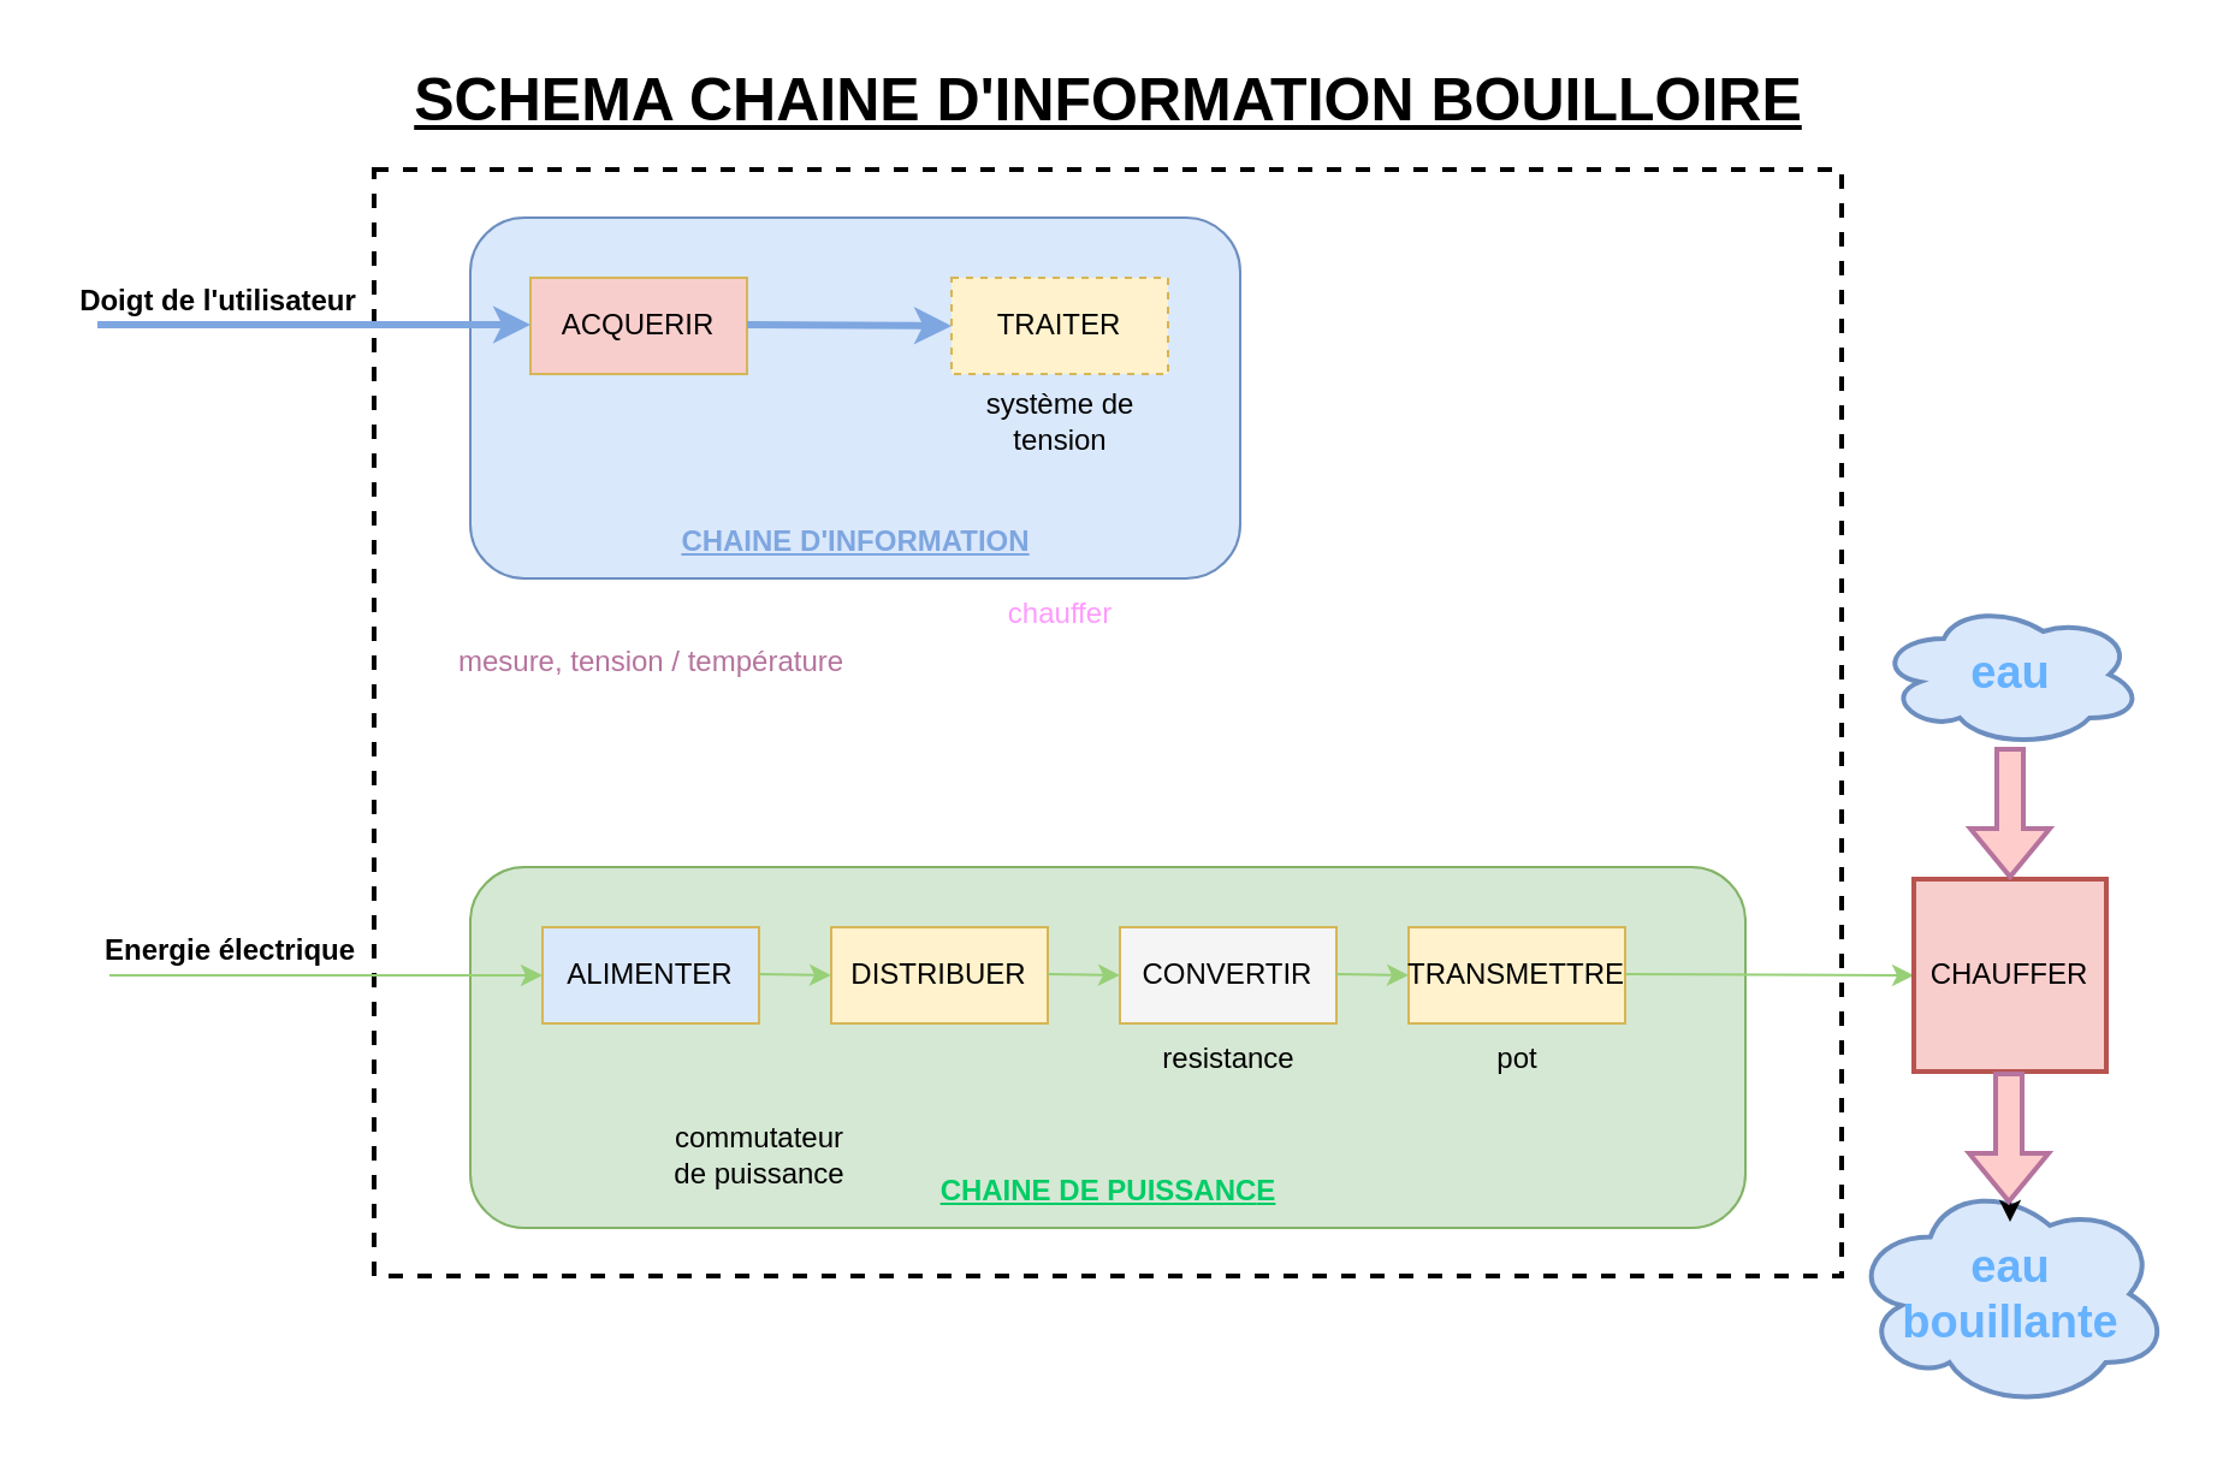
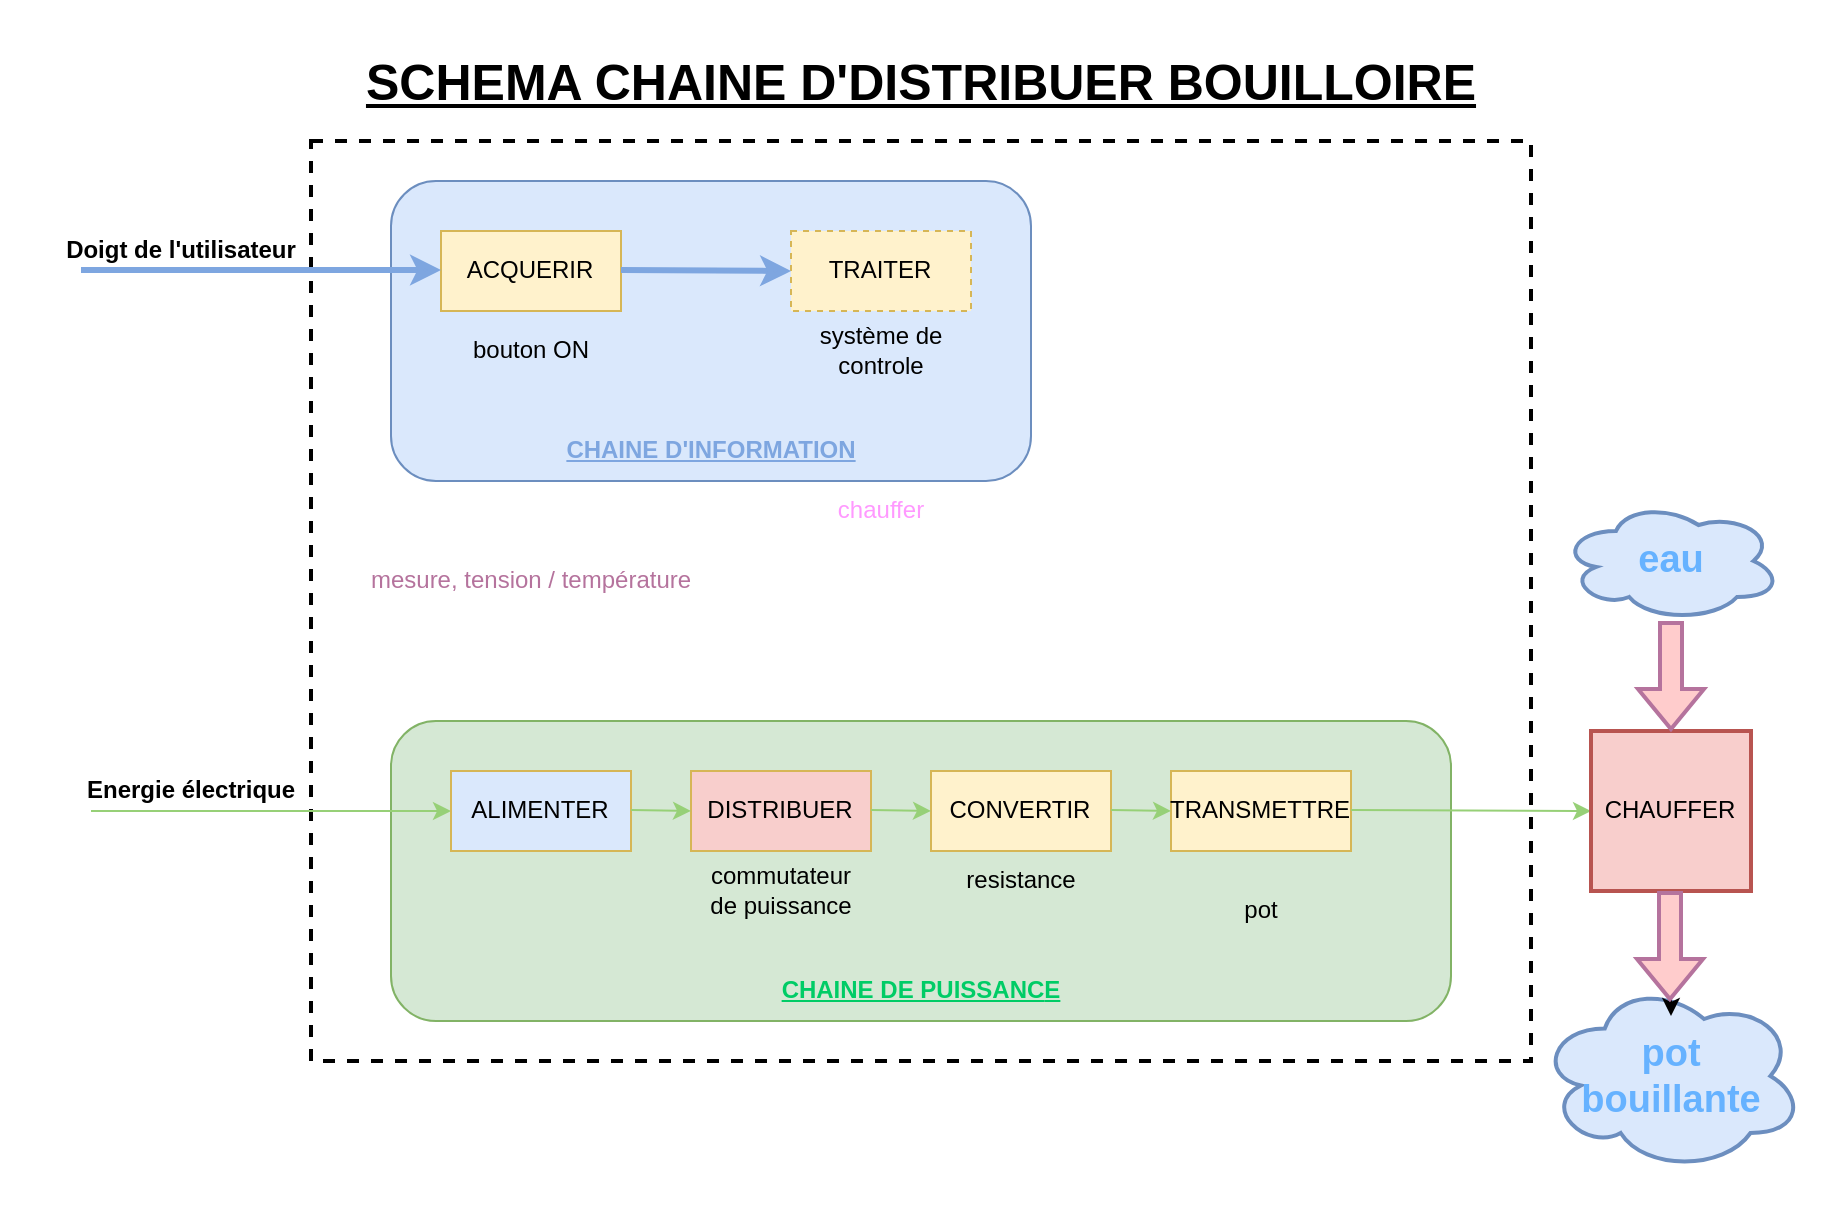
  <mxCell id="0" />
  <mxCell id="1" parent="0" />
  <mxCell id="2" value="" style="ellipse;shape=cloud;whiteSpace=wrap;html=1;fillColor=#dae8fc;strokeColor=#6c8ebf;strokeWidth=2;" parent="1" vertex="1"><mxGeometry x="768.75" y="490" width="132.5" height="95" as="geometry" /></mxCell>
  <mxCell id="3" value="" style="ellipse;shape=cloud;whiteSpace=wrap;html=1;fillColor=#dae8fc;strokeColor=#6c8ebf;strokeWidth=2;" parent="1" vertex="1"><mxGeometry x="780" y="250" width="110" height="60" as="geometry" /></mxCell>
  <mxCell id="4" value="" style="rounded=0;whiteSpace=wrap;html=1;dashed=1;strokeWidth=2;" parent="1" vertex="1"><mxGeometry x="155" y="70" width="610" height="460" as="geometry" /></mxCell>
  <mxCell id="5" value="" style="rounded=1;whiteSpace=wrap;html=1;fillColor=#dae8fc;strokeColor=#6c8ebf;" parent="1" vertex="1"><mxGeometry x="195" y="90" width="320" height="150" as="geometry" /></mxCell>
  <mxCell id="6" value="" style="rounded=1;whiteSpace=wrap;html=1;fillColor=#d5e8d4;strokeColor=#82b366;" parent="1" vertex="1"><mxGeometry x="195" y="360" width="530" height="150" as="geometry" /></mxCell>
  <mxCell id="7" value="" style="endArrow=classic;html=1;rounded=0;strokeWidth=1;strokeColor=#97D077;entryX=0;entryY=0.5;entryDx=0;entryDy=0;" parent="1" target="8" edge="1"><mxGeometry width="50" height="50" relative="1" as="geometry"><mxPoint x="45" y="405" as="sourcePoint" /><mxPoint x="525" y="310" as="targetPoint" /></mxGeometry></mxCell>
  <mxCell id="8" value="ALIMENTER" style="rounded=0;whiteSpace=wrap;html=1;fillColor=#dae8fc;strokeColor=#d6b656;" parent="1" vertex="1"><mxGeometry x="225" y="385" width="90" height="40" as="geometry" /></mxCell>
- <mxCell id="9" value="DISTRIBUER" style="rounded=0;whiteSpace=wrap;html=1;fillColor=#fff2cc;strokeColor=#d6b656;" parent="1" vertex="1"><mxGeometry x="345" y="385" width="90" height="40" as="geometry" /></mxCell>
- <mxCell id="10" value="CONVERTIR" style="rounded=0;whiteSpace=wrap;html=1;fillColor=#f5f5f5;strokeColor=#d6b656;" parent="1" vertex="1"><mxGeometry x="465" y="385" width="90" height="40" as="geometry" /></mxCell>
+ <mxCell id="9" value="DISTRIBUER" style="rounded=0;whiteSpace=wrap;html=1;fillColor=#f8cecc;strokeColor=#d6b656;" parent="1" vertex="1"><mxGeometry x="345" y="385" width="90" height="40" as="geometry" /></mxCell>
+ <mxCell id="10" value="CONVERTIR" style="rounded=0;whiteSpace=wrap;html=1;fillColor=#fff2cc;strokeColor=#d6b656;" parent="1" vertex="1"><mxGeometry x="465" y="385" width="90" height="40" as="geometry" /></mxCell>
  <mxCell id="11" value="TRANSMETTRE" style="rounded=0;whiteSpace=wrap;html=1;fillColor=#fff2cc;strokeColor=#d6b656;" parent="1" vertex="1"><mxGeometry x="585" y="385" width="90" height="40" as="geometry" /></mxCell>
  <mxCell id="12" value="" style="endArrow=classic;html=1;rounded=0;strokeWidth=1;strokeColor=#97D077;entryX=0;entryY=0.5;entryDx=0;entryDy=0;" parent="1" target="9" edge="1"><mxGeometry width="50" height="50" relative="1" as="geometry"><mxPoint x="315" y="404.5" as="sourcePoint" /><mxPoint x="495" y="404.5" as="targetPoint" /></mxGeometry></mxCell>
  <mxCell id="13" value="" style="endArrow=classic;html=1;rounded=0;strokeWidth=1;strokeColor=#97D077;entryX=0;entryY=0.5;entryDx=0;entryDy=0;" parent="1" edge="1"><mxGeometry width="50" height="50" relative="1" as="geometry"><mxPoint x="435" y="404.5" as="sourcePoint" /><mxPoint x="465" y="405" as="targetPoint" /></mxGeometry></mxCell>
  <mxCell id="14" value="" style="endArrow=classic;html=1;rounded=0;strokeWidth=1;strokeColor=#97D077;entryX=0;entryY=0.5;entryDx=0;entryDy=0;" parent="1" edge="1"><mxGeometry width="50" height="50" relative="1" as="geometry"><mxPoint x="555" y="404.5" as="sourcePoint" /><mxPoint x="585" y="405" as="targetPoint" /></mxGeometry></mxCell>
  <mxCell id="15" value="" style="endArrow=classic;html=1;rounded=0;strokeWidth=1;strokeColor=#97D077;" parent="1" edge="1"><mxGeometry width="50" height="50" relative="1" as="geometry"><mxPoint x="675" y="404.5" as="sourcePoint" /><mxPoint x="795" y="405" as="targetPoint" /></mxGeometry></mxCell>
  <mxCell id="16" value="" style="edgeStyle=orthogonalEdgeStyle;rounded=0;orthogonalLoop=1;jettySize=auto;html=1;" parent="1" source="17" target="36" edge="1"><mxGeometry relative="1" as="geometry" /></mxCell>
  <mxCell id="17" value="CHAUFFER" style="whiteSpace=wrap;html=1;aspect=fixed;fillColor=#f8cecc;strokeColor=#b85450;strokeWidth=2;" parent="1" vertex="1"><mxGeometry x="795" y="365" width="80" height="80" as="geometry" /></mxCell>
  <mxCell id="18" value="" style="shape=flexArrow;endArrow=classic;html=1;rounded=0;entryX=0.5;entryY=0;entryDx=0;entryDy=0;fillColor=#ffcccc;strokeColor=#B5739D;strokeWidth=2;" parent="1" target="17" edge="1"><mxGeometry width="50" height="50" relative="1" as="geometry"><mxPoint x="835" y="310" as="sourcePoint" /><mxPoint x="845" y="280" as="targetPoint" /></mxGeometry></mxCell>
  <mxCell id="19" value="" style="shape=flexArrow;endArrow=classic;html=1;rounded=0;entryX=0.5;entryY=0;entryDx=0;entryDy=0;fillColor=#ffcccc;strokeColor=#B5739D;strokeWidth=2;" parent="1" edge="1"><mxGeometry width="50" height="50" relative="1" as="geometry"><mxPoint x="834.5" y="445" as="sourcePoint" /><mxPoint x="834.5" y="500" as="targetPoint" /></mxGeometry></mxCell>
- <mxCell id="20" value="commutateur&lt;div&gt;de puissance&lt;/div&gt;" style="text;html=1;align=center;verticalAlign=middle;resizable=0;points=[];autosize=1;strokeColor=none;fillColor=none;" parent="1" vertex="1"><mxGeometry x="270" y="460" width="90" height="40" as="geometry" /></mxCell>
+ <mxCell id="20" value="commutateur&lt;div&gt;de puissance&lt;/div&gt;" style="text;html=1;align=center;verticalAlign=middle;resizable=0;points=[];autosize=1;strokeColor=none;fillColor=none;" parent="1" vertex="1"><mxGeometry x="345" y="425" width="90" height="40" as="geometry" /></mxCell>
  <mxCell id="21" value="resistance" style="text;html=1;align=center;verticalAlign=middle;resizable=0;points=[];autosize=1;strokeColor=none;fillColor=none;" parent="1" vertex="1"><mxGeometry x="470" y="425" width="80" height="30" as="geometry" /></mxCell>
- <mxCell id="22" value="pot" style="text;html=1;align=center;verticalAlign=middle;resizable=0;points=[];autosize=1;strokeColor=none;fillColor=none;" parent="1" vertex="1"><mxGeometry x="610" y="425" width="40" height="30" as="geometry" /></mxCell>
+ <mxCell id="22" value="pot" style="text;html=1;align=center;verticalAlign=middle;resizable=0;points=[];autosize=1;strokeColor=none;fillColor=none;" parent="1" vertex="1"><mxGeometry x="610" y="440" width="40" height="30" as="geometry" /></mxCell>
  <mxCell id="23" value="&lt;font color=&quot;#00cc66&quot;&gt;&lt;b&gt;&lt;u&gt;CHAINE DE PUISSANC&lt;/u&gt;&lt;/b&gt;&lt;b&gt;&lt;u&gt;E&lt;/u&gt;&lt;/b&gt;&lt;/font&gt;" style="text;html=1;align=center;verticalAlign=middle;resizable=0;points=[];autosize=1;strokeColor=none;fillColor=none;" parent="1" vertex="1"><mxGeometry x="380" y="480" width="160" height="30" as="geometry" /></mxCell>
- <mxCell id="24" value="ACQUERIR" style="rounded=0;whiteSpace=wrap;html=1;fillColor=#f8cecc;strokeColor=#d6b656;" parent="1" vertex="1"><mxGeometry x="220" y="115" width="90" height="40" as="geometry" /></mxCell>
+ <mxCell id="24" value="ACQUERIR" style="rounded=0;whiteSpace=wrap;html=1;fillColor=#fff2cc;strokeColor=#d6b656;" parent="1" vertex="1"><mxGeometry x="220" y="115" width="90" height="40" as="geometry" /></mxCell>
  <mxCell id="25" value="TRAITER" style="rounded=0;whiteSpace=wrap;html=1;fillColor=#fff2cc;strokeColor=#d6b656;dashed=1;" parent="1" vertex="1"><mxGeometry x="395" y="115" width="90" height="40" as="geometry" /></mxCell>
  <mxCell id="26" value="" style="endArrow=classic;html=1;rounded=0;strokeWidth=3;strokeColor=#7EA6E0;entryX=0;entryY=0.5;entryDx=0;entryDy=0;" parent="1" edge="1"><mxGeometry width="50" height="50" relative="1" as="geometry"><mxPoint x="40" y="134.5" as="sourcePoint" /><mxPoint x="220" y="134.5" as="targetPoint" /></mxGeometry></mxCell>
  <mxCell id="27" value="" style="endArrow=classic;html=1;rounded=0;strokeWidth=3;strokeColor=#7EA6E0;entryX=0;entryY=0.5;entryDx=0;entryDy=0;" parent="1" target="25" edge="1"><mxGeometry width="50" height="50" relative="1" as="geometry"><mxPoint x="310" y="134.5" as="sourcePoint" /><mxPoint x="490" y="134.5" as="targetPoint" /></mxGeometry></mxCell>
  <mxCell id="28" value="&lt;font color=&quot;#7ea6e0&quot;&gt;&lt;u&gt;&lt;b&gt;CHAINE D'INFORMATION&lt;/b&gt;&lt;/u&gt;&lt;/font&gt;" style="text;html=1;align=center;verticalAlign=middle;resizable=0;points=[];autosize=1;strokeColor=none;fillColor=none;" parent="1" vertex="1"><mxGeometry x="270" y="210" width="170" height="30" as="geometry" /></mxCell>
  <mxCell id="29" value="&lt;font color=&quot;#ff99ff&quot;&gt;chauffer&lt;/font&gt;" style="text;html=1;align=center;verticalAlign=middle;resizable=0;points=[];autosize=1;strokeColor=none;fillColor=none;" parent="1" vertex="1"><mxGeometry x="405" y="240" width="70" height="30" as="geometry" /></mxCell>
- <mxCell id="30" value="système de&lt;div&gt;tension&lt;/div&gt;" style="text;html=1;align=center;verticalAlign=middle;resizable=0;points=[];autosize=1;strokeColor=none;fillColor=none;" parent="1" vertex="1"><mxGeometry x="400" y="155" width="80" height="40" as="geometry" /></mxCell>
+ <mxCell id="30" value="système de&lt;div&gt;controle&lt;/div&gt;" style="text;html=1;align=center;verticalAlign=middle;resizable=0;points=[];autosize=1;strokeColor=none;fillColor=none;" parent="1" vertex="1"><mxGeometry x="400" y="155" width="80" height="40" as="geometry" /></mxCell>
+ <mxCell id="31" value="bouton ON" style="text;html=1;align=center;verticalAlign=middle;resizable=0;points=[];autosize=1;strokeColor=none;fillColor=none;" parent="1" vertex="1"><mxGeometry x="225" y="160" width="80" height="30" as="geometry" /></mxCell>
  <mxCell id="32" value="&lt;b&gt;Doigt de l'utilisateur&lt;/b&gt;" style="text;html=1;align=center;verticalAlign=middle;resizable=0;points=[];autosize=1;strokeColor=none;fillColor=none;" parent="1" vertex="1"><mxGeometry x="20" y="110" width="140" height="30" as="geometry" /></mxCell>
  <mxCell id="33" value="&lt;b&gt;Energie électrique&lt;/b&gt;" style="text;html=1;align=center;verticalAlign=middle;resizable=0;points=[];autosize=1;strokeColor=none;fillColor=none;" parent="1" vertex="1"><mxGeometry x="30" y="380" width="130" height="30" as="geometry" /></mxCell>
- <mxCell id="34" value="&lt;font color=&quot;#b5739d&quot;&gt;mesure, tension / température&lt;/font&gt;" style="text;html=1;align=center;verticalAlign=middle;resizable=0;points=[];autosize=1;strokeColor=none;fillColor=none;" parent="1" vertex="1"><mxGeometry x="180" y="260" width="180" height="30" as="geometry" /></mxCell>
+ <mxCell id="34" value="&lt;font color=&quot;#b5739d&quot;&gt;mesure, tension / température&lt;/font&gt;" style="text;html=1;align=center;verticalAlign=middle;resizable=0;points=[];autosize=1;strokeColor=none;fillColor=none;" parent="1" vertex="1"><mxGeometry x="175" y="275" width="180" height="30" as="geometry" /></mxCell>
  <mxCell id="35" value="&lt;font size=&quot;1&quot; color=&quot;#66b2ff&quot;&gt;&lt;b style=&quot;font-size: 19px;&quot;&gt;eau&lt;/b&gt;&lt;/font&gt;" style="text;html=1;align=center;verticalAlign=middle;resizable=0;points=[];autosize=1;strokeColor=none;fillColor=none;" parent="1" vertex="1"><mxGeometry x="805" y="260" width="60" height="40" as="geometry" /></mxCell>
- <mxCell id="36" value="&lt;font style=&quot;font-size: 19px;&quot; color=&quot;#66b2ff&quot;&gt;&lt;b style=&quot;&quot;&gt;eau&lt;/b&gt;&lt;/font&gt;&lt;div style=&quot;font-size: 19px;&quot;&gt;&lt;font style=&quot;font-size: 19px;&quot; color=&quot;#66b2ff&quot;&gt;&lt;b style=&quot;&quot;&gt;bouillante&lt;/b&gt;&lt;/font&gt;&lt;/div&gt;" style="text;html=1;align=center;verticalAlign=middle;resizable=0;points=[];autosize=1;strokeColor=none;fillColor=none;" parent="1" vertex="1"><mxGeometry x="780" y="507.5" width="110" height="60" as="geometry" /></mxCell>
- <mxCell id="37" value="&lt;font style=&quot;font-size: 25px;&quot;&gt;&lt;b&gt;&lt;u&gt;SCHEMA CHAINE D'INFORMATION BOUILLOIRE&lt;/u&gt;&lt;/b&gt;&lt;/font&gt;" style="text;html=1;align=center;verticalAlign=middle;resizable=0;points=[];autosize=1;strokeColor=none;fillColor=none;" parent="1" vertex="1"><mxGeometry x="160" y="20" width="600" height="40" as="geometry" /></mxCell>
+ <mxCell id="36" value="&lt;font style=&quot;font-size: 19px;&quot; color=&quot;#66b2ff&quot;&gt;&lt;b style=&quot;&quot;&gt;pot&lt;/b&gt;&lt;/font&gt;&lt;div style=&quot;font-size: 19px;&quot;&gt;&lt;font style=&quot;font-size: 19px;&quot; color=&quot;#66b2ff&quot;&gt;&lt;b style=&quot;&quot;&gt;bouillante&lt;/b&gt;&lt;/font&gt;&lt;/div&gt;" style="text;html=1;align=center;verticalAlign=middle;resizable=0;points=[];autosize=1;strokeColor=none;fillColor=none;" parent="1" vertex="1"><mxGeometry x="780" y="507.5" width="110" height="60" as="geometry" /></mxCell>
+ <mxCell id="37" value="&lt;font style=&quot;font-size: 25px;&quot;&gt;&lt;b&gt;&lt;u&gt;SCHEMA CHAINE D'DISTRIBUER BOUILLOIRE&lt;/u&gt;&lt;/b&gt;&lt;/font&gt;" style="text;html=1;align=center;verticalAlign=middle;resizable=0;points=[];autosize=1;strokeColor=none;fillColor=none;" parent="1" vertex="1"><mxGeometry x="160" y="20" width="600" height="40" as="geometry" /></mxCell>
